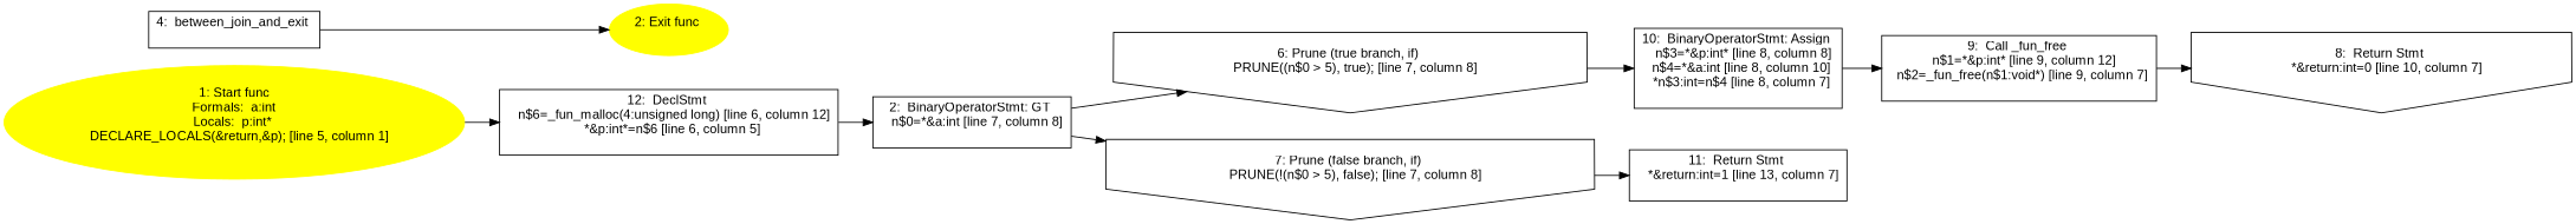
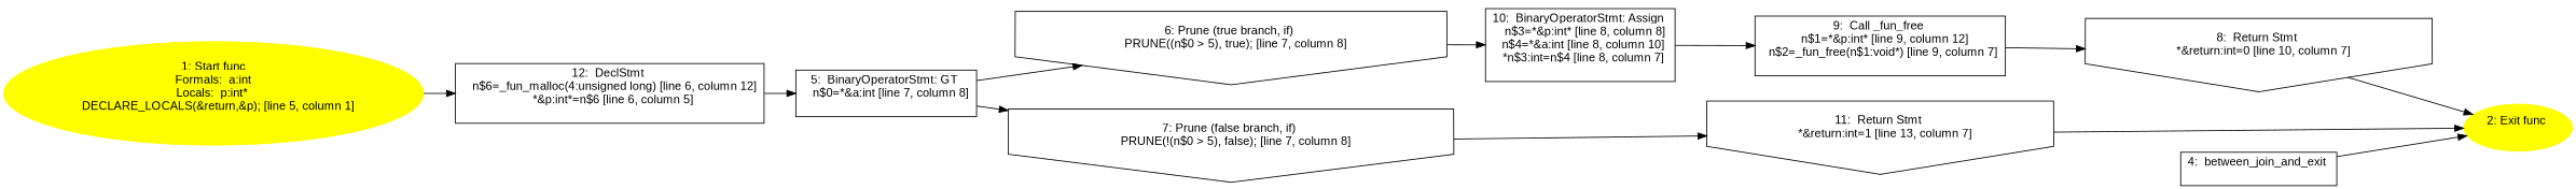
  digraph {
    fontname="Liberation Sans"
    rankdir=LR
    node [fontname="Liberation Sans" shape=box]
    edge [fontname="Liberation Sans"]
    n1 [color=yellow label="1: Start func\nFormals:  a:int\nLocals:  p:int* \n   DECLARE_LOCALS(&return,&p); [line 5, column 1]\n " style=filled shape=""]
    n2 [label="12:  DeclStmt \n   n$6=_fun_malloc(4:unsigned long) [line 6, column 12]\n  *&p:int*=n$6 [line 6, column 5]\n "]
-   n3 [label="2:  BinaryOperatorStmt: GT \n   n$0=*&a:int [line 7, column 8]\n "]
+   n3 [label="5:  BinaryOperatorStmt: GT \n   n$0=*&a:int [line 7, column 8]\n "]
    n4 [label="6: Prune (true branch, if) \n   PRUNE((n$0 > 5), true); [line 7, column 8]\n " shape=invhouse]
    n5 [label="7: Prune (false branch, if) \n   PRUNE(!(n$0 > 5), false); [line 7, column 8]\n " shape=invhouse]
    n6 [color=yellow label="2: Exit func \n  " style=filled shape=""]
    n7 [label="4:  between_join_and_exit \n  "]
    n8 [label="10:  BinaryOperatorStmt: Assign \n   n$3=*&p:int* [line 8, column 8]\n  n$4=*&a:int [line 8, column 10]\n  *n$3:int=n$4 [line 8, column 7]\n "]
-   n9 [label="11:  Return Stmt \n   *&return:int=1 [line 13, column 7]\n "]
+   n9 [label="11:  Return Stmt \n   *&return:int=1 [line 13, column 7]\n " shape=invhouse]
    n10 [label="9:  Call _fun_free \n   n$1=*&p:int* [line 9, column 12]\n  n$2=_fun_free(n$1:void*) [line 9, column 7]\n "]
    n11 [label="8:  Return Stmt \n   *&return:int=0 [line 10, column 7]\n " shape=invhouse]
    n1 -> n2
    n2 -> n3
    n3 -> n4
    n3 -> n5
    n4 -> n8
    n5 -> n9
    n7 -> n6
    n8 -> n10
+   n9 -> n6
    n10 -> n11
+   n11 -> n6
  }
